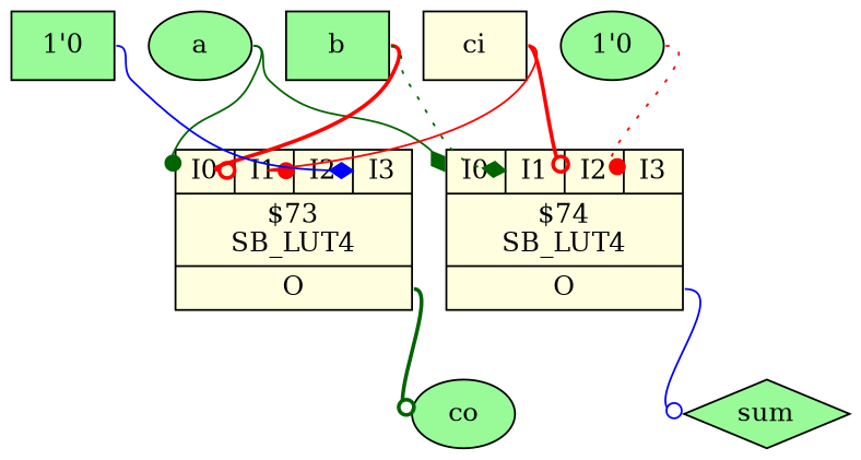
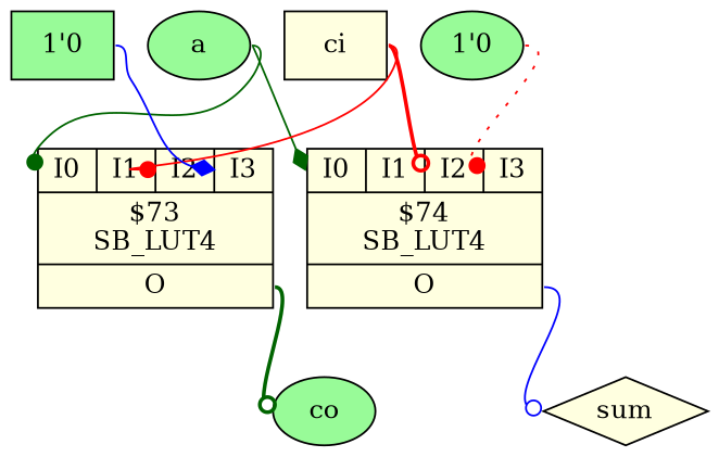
  digraph {
    rankdir=TB
    remincross=true
    node [color=black fillcolor=palegreen fontcolor=black shape=ellipse style=filled]
    edge [arrowhead=odot color=darkgreen headport="p7:w" style=solid tailport=e]
    n1 [label=a]
    n2 [fillcolor=lightyellow label="{{<p7> I0|<p8> I1|<p9> I2|<p10> I3}|$73\nSB_LUT4|{<p11> O}}" shape=record color="" fontcolor=""]
    n3 [fillcolor=lightyellow label="{{<p7> I0|<p8> I1|<p9> I2|<p10> I3}|$74\nSB_LUT4|{<p11> O}}" shape=record color="" fontcolor=""]
    n4 [label=co]
-   n5 [label=sum shape=diamond]
-   n6 [label=b shape=box]
+   n5 [fillcolor=lightyellow label=sum shape=diamond]
    n7 [fillcolor=lightyellow label=ci shape=box]
    n8 [label="1'0" shape=box color="" fontcolor=""]
    n9 [label="1'0" color="" fontcolor=""]
    n1 -> n2 [arrowhead=dot]
    n1 -> n3 [arrowhead=diamond]
    n2 -> n4 [headport=w style=bold tailport="p11:e"]
    n3 -> n5 [color=blue headport=w tailport="p11:e"]
-   n6 -> n2 [color=red headport="p8:w" style=bold]
-   n6 -> n3 [arrowhead=diamond headport="p8:w" style=dotted]
    n7 -> n2 [arrowhead=dot color=red headport="p9:w"]
    n7 -> n3 [color=red headport="p9:w" style=bold]
    n8 -> n2 [arrowhead=diamond color=blue headport="p10:w"]
    n9 -> n3 [arrowhead=dot color=red headport="p10:w" style=dotted]
  }
